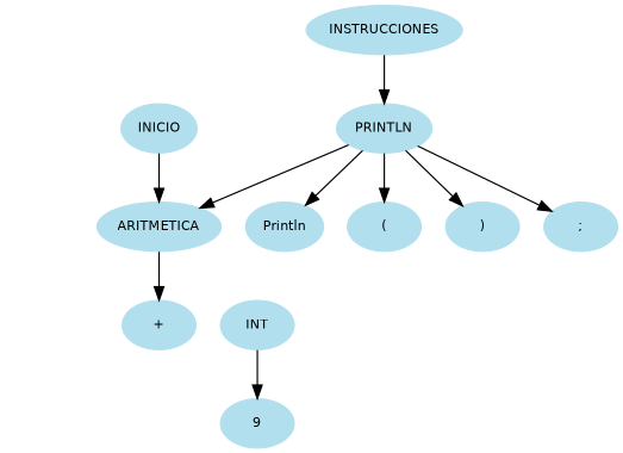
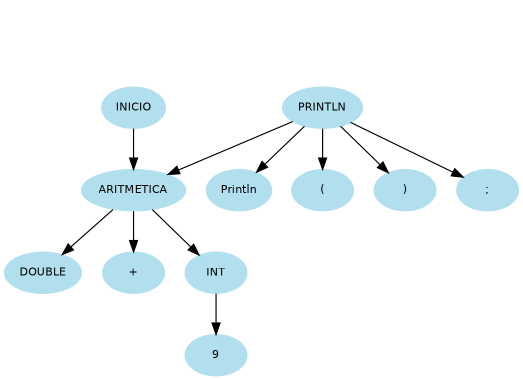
  digraph {
    node [color=lightblue2 fontname=Helvetica fontsize=10 shape=oval style=filled]
    edge [fontname=Helvetica fontsize=10]
    n1 [label=INICIO]
    n2 [label=ARITMETICA]
-   n3 [label=INSTRUCCIONES]
    n4 [label=PRINTLN]
    n5 [label=Println]
    n6 [label="("]
    n7 [label=")"]
    n8 [label=";"]
+   n9 [label=DOUBLE]
    n10 [label="+"]
    n11 [label=INT]
    n12 [label=9]
    n1 -> n2
+   n2 -> n9
    n2 -> n10
-   n3 -> n4
+   n2 -> n11
    n4 -> n2
    n4 -> n5
    n4 -> n6
    n4 -> n7
    n4 -> n8
    n11 -> n12
  }
